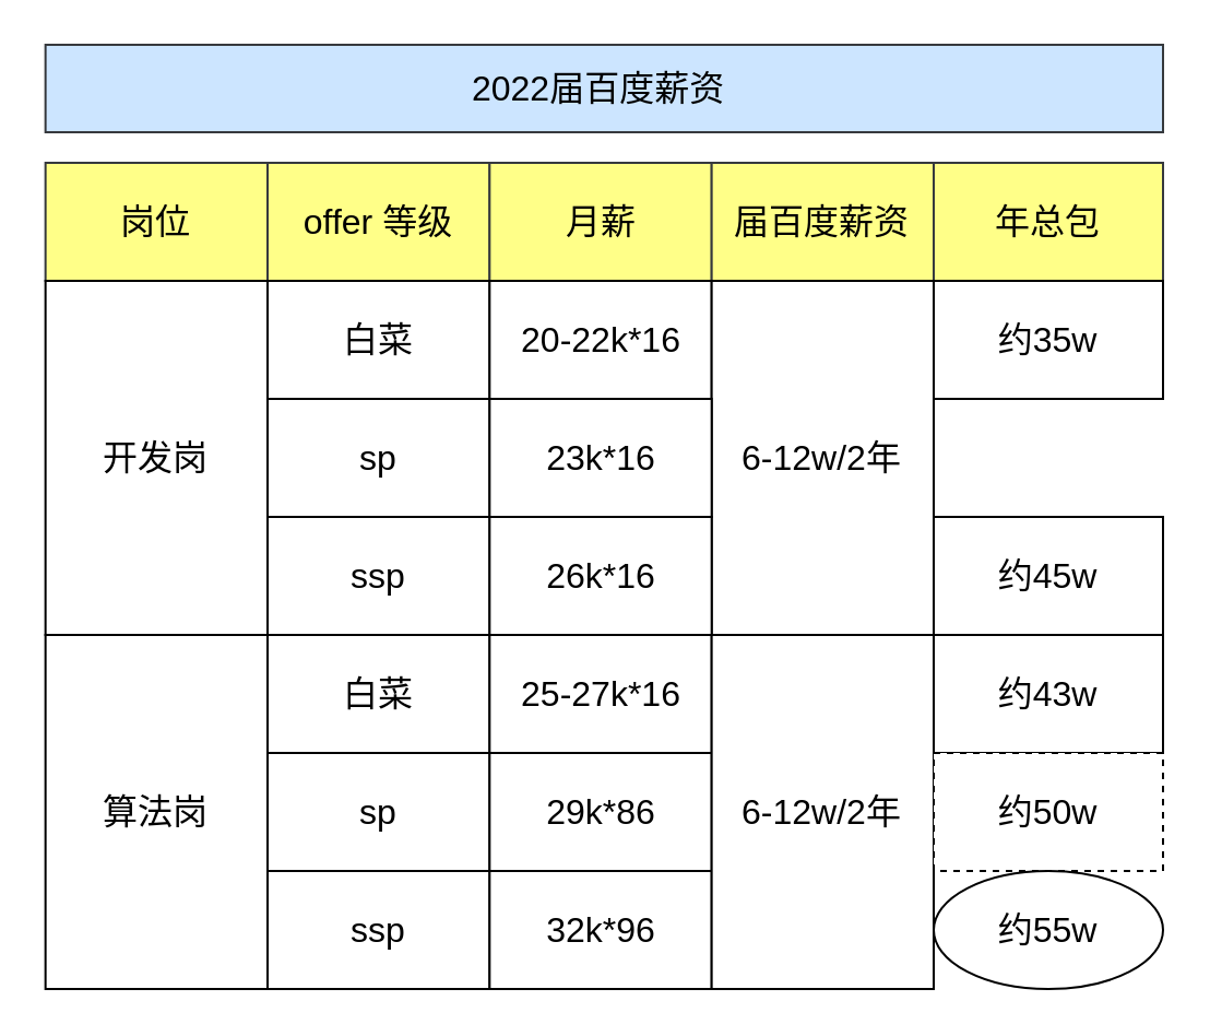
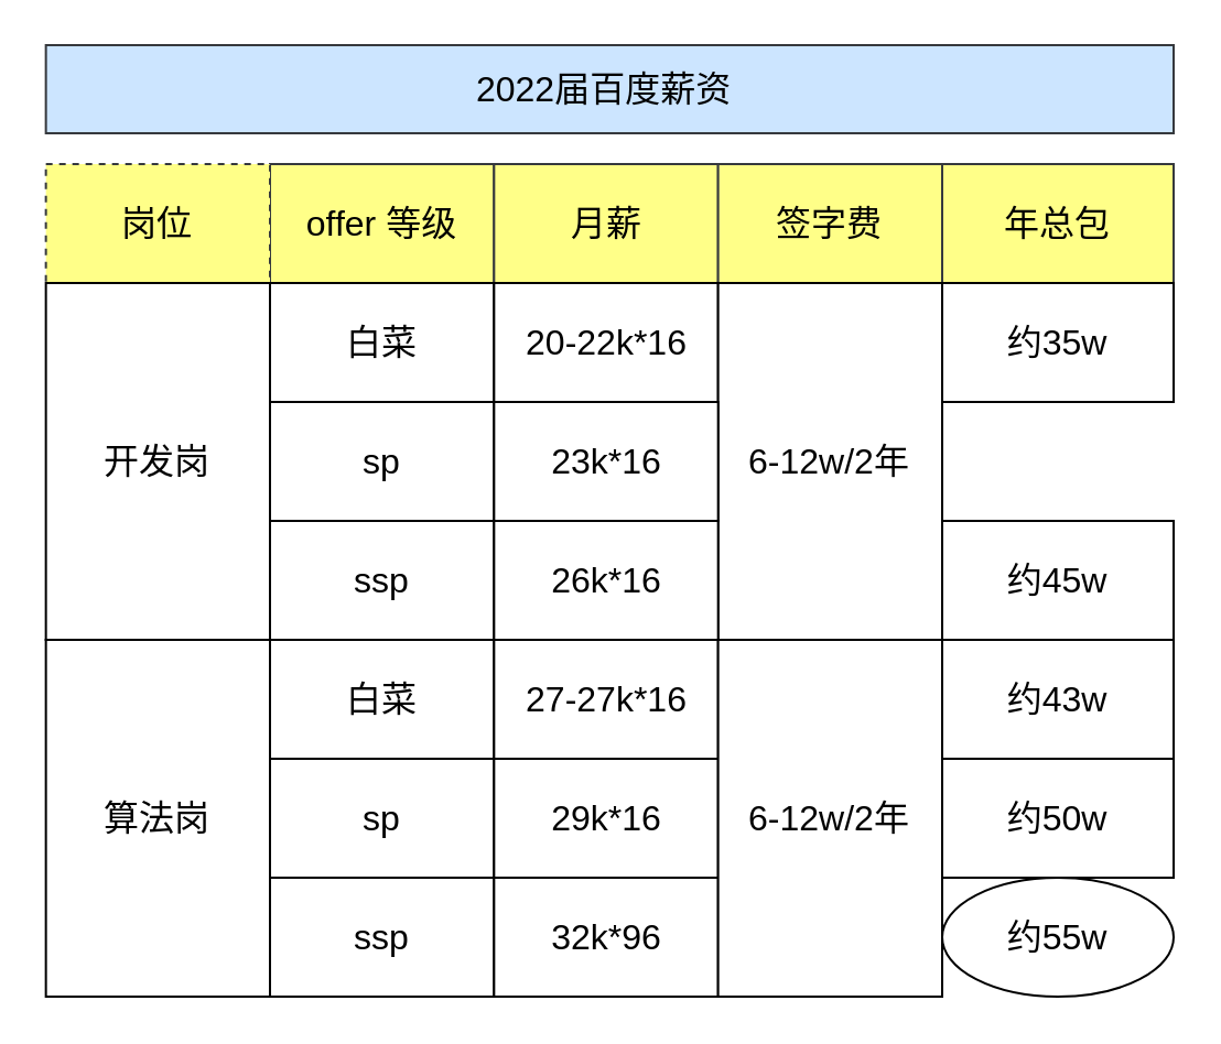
  <mxCell id="0" />
  <mxCell id="1" parent="0" />
  <mxCell id="2" value="2022届百度薪资&amp;nbsp;" style="rounded=0;whiteSpace=wrap;html=1;fontSize=16;fillColor=#cce5ff;strokeColor=#36393d;" parent="1" vertex="1"><mxGeometry x="20.33" y="20" width="511.67" height="40" as="geometry" /></mxCell>
  <mxCell id="3" value="offer 等级" style="rounded=0;whiteSpace=wrap;html=1;fontSize=16;fillColor=#ffff88;strokeColor=#36393d;" parent="1" vertex="1"><mxGeometry x="122" y="74" width="101.667" height="54" as="geometry" /></mxCell>
  <mxCell id="4" value="月薪" style="rounded=0;whiteSpace=wrap;html=1;fontSize=16;fillColor=#ffff88;strokeColor=#36393d;" parent="1" vertex="1"><mxGeometry x="223.667" y="74" width="101.667" height="54" as="geometry" /></mxCell>
- <mxCell id="5" value="届百度薪资" style="rounded=0;whiteSpace=wrap;html=1;fontSize=16;fillColor=#ffff88;strokeColor=#36393d;" parent="1" vertex="1"><mxGeometry x="325.33" y="74" width="101.667" height="54" as="geometry" /></mxCell>
+ <mxCell id="5" value="签字费" style="rounded=0;whiteSpace=wrap;html=1;fontSize=16;fillColor=#ffff88;strokeColor=#36393d;" parent="1" vertex="1"><mxGeometry x="325.33" y="74" width="101.667" height="54" as="geometry" /></mxCell>
  <mxCell id="6" value="白菜" style="rounded=0;whiteSpace=wrap;html=1;fontSize=16;" parent="1" vertex="1"><mxGeometry x="122" y="128" width="101.667" height="54" as="geometry" /></mxCell>
  <mxCell id="7" value="20-22k*16" style="rounded=0;whiteSpace=wrap;html=1;fontSize=16;" parent="1" vertex="1"><mxGeometry x="223.667" y="128" width="101.667" height="54" as="geometry" /></mxCell>
  <mxCell id="8" value="6-12w/2年" style="rounded=0;whiteSpace=wrap;html=1;fontSize=16;" parent="1" vertex="1"><mxGeometry x="325.33" y="128" width="101.667" height="162" as="geometry" /></mxCell>
  <mxCell id="9" value="sp" style="rounded=0;whiteSpace=wrap;html=1;fontSize=16;" parent="1" vertex="1"><mxGeometry x="122" y="182" width="101.667" height="54" as="geometry" /></mxCell>
  <mxCell id="10" value="23k*16" style="rounded=0;whiteSpace=wrap;html=1;fontSize=16;" parent="1" vertex="1"><mxGeometry x="223.667" y="182" width="101.667" height="54" as="geometry" /></mxCell>
  <mxCell id="11" value="ssp" style="rounded=0;whiteSpace=wrap;html=1;fontSize=16;" parent="1" vertex="1"><mxGeometry x="122" y="236" width="101.667" height="54" as="geometry" /></mxCell>
  <mxCell id="12" value="26k*16" style="rounded=0;whiteSpace=wrap;html=1;fontSize=16;" parent="1" vertex="1"><mxGeometry x="223.667" y="236" width="101.667" height="54" as="geometry" /></mxCell>
- <mxCell id="13" value="岗位" style="rounded=0;whiteSpace=wrap;html=1;fontSize=16;fillColor=#ffff88;strokeColor=#36393d;" parent="1" vertex="1"><mxGeometry x="20.33" y="74" width="101.667" height="54" as="geometry" /></mxCell>
+ <mxCell id="13" value="岗位" style="rounded=0;whiteSpace=wrap;html=1;fontSize=16;fillColor=#ffff88;strokeColor=#36393d;dashed=1;" parent="1" vertex="1"><mxGeometry x="20.33" y="74" width="101.667" height="54" as="geometry" /></mxCell>
  <mxCell id="14" value="开发岗" style="rounded=0;whiteSpace=wrap;html=1;fontSize=16;" parent="1" vertex="1"><mxGeometry x="20.33" y="128" width="101.67" height="162" as="geometry" /></mxCell>
  <mxCell id="15" value="白菜" style="rounded=0;whiteSpace=wrap;html=1;fontSize=16;" parent="1" vertex="1"><mxGeometry x="122" y="290" width="101.667" height="54" as="geometry" /></mxCell>
  <mxCell id="16" value="sp" style="rounded=0;whiteSpace=wrap;html=1;fontSize=16;" parent="1" vertex="1"><mxGeometry x="122" y="344" width="101.667" height="54" as="geometry" /></mxCell>
  <mxCell id="17" value="ssp" style="rounded=0;whiteSpace=wrap;html=1;fontSize=16;" parent="1" vertex="1"><mxGeometry x="122" y="398" width="101.667" height="54" as="geometry" /></mxCell>
- <mxCell id="18" value="25-27k*16" style="rounded=0;whiteSpace=wrap;html=1;fontSize=16;" parent="1" vertex="1"><mxGeometry x="223.667" y="290" width="101.667" height="54" as="geometry" /></mxCell>
- <mxCell id="19" value="29k*86" style="rounded=0;whiteSpace=wrap;html=1;fontSize=16;" parent="1" vertex="1"><mxGeometry x="223.667" y="344" width="101.667" height="54" as="geometry" /></mxCell>
+ <mxCell id="18" value="27-27k*16" style="rounded=0;whiteSpace=wrap;html=1;fontSize=16;" parent="1" vertex="1"><mxGeometry x="223.667" y="290" width="101.667" height="54" as="geometry" /></mxCell>
+ <mxCell id="19" value="29k*16" style="rounded=0;whiteSpace=wrap;html=1;fontSize=16;" parent="1" vertex="1"><mxGeometry x="223.667" y="344" width="101.667" height="54" as="geometry" /></mxCell>
  <mxCell id="20" value="32k*96" style="rounded=0;whiteSpace=wrap;html=1;fontSize=16;" parent="1" vertex="1"><mxGeometry x="223.667" y="398" width="101.667" height="54" as="geometry" /></mxCell>
  <mxCell id="21" value="年总包" style="rounded=0;whiteSpace=wrap;html=1;fontSize=16;fillColor=#ffff88;strokeColor=#36393d;" parent="1" vertex="1"><mxGeometry x="427" y="74" width="105" height="54" as="geometry" /></mxCell>
  <mxCell id="22" value="6-12w/2年" style="rounded=0;whiteSpace=wrap;html=1;fontSize=16;" parent="1" vertex="1"><mxGeometry x="325.33" y="290" width="101.667" height="162" as="geometry" /></mxCell>
  <mxCell id="23" value="算法岗" style="rounded=0;whiteSpace=wrap;html=1;fontSize=16;" parent="1" vertex="1"><mxGeometry x="20.33" y="290" width="101.67" height="162" as="geometry" /></mxCell>
  <mxCell id="24" value="约35w" style="rounded=0;whiteSpace=wrap;html=1;fontSize=16;" parent="1" vertex="1"><mxGeometry x="427" y="128" width="105" height="54" as="geometry" /></mxCell>
  <mxCell id="25" value="约45w" style="rounded=0;whiteSpace=wrap;html=1;fontSize=16;" parent="1" vertex="1"><mxGeometry x="427" y="236" width="105" height="54" as="geometry" /></mxCell>
  <mxCell id="26" value="约43w" style="rounded=0;whiteSpace=wrap;html=1;fontSize=16;" parent="1" vertex="1"><mxGeometry x="427" y="290" width="105" height="54" as="geometry" /></mxCell>
- <mxCell id="27" value="约50w" style="rounded=0;whiteSpace=wrap;html=1;fontSize=16;dashed=1;" parent="1" vertex="1"><mxGeometry x="427" y="344" width="105" height="54" as="geometry" /></mxCell>
+ <mxCell id="27" value="约50w" style="rounded=0;whiteSpace=wrap;html=1;fontSize=16;" parent="1" vertex="1"><mxGeometry x="427" y="344" width="105" height="54" as="geometry" /></mxCell>
  <mxCell id="28" value="约55w" style="ellipse;whiteSpace=wrap;html=1;fontSize=16;" parent="1" vertex="1"><mxGeometry x="427" y="398" width="105" height="54" as="geometry" /></mxCell>
